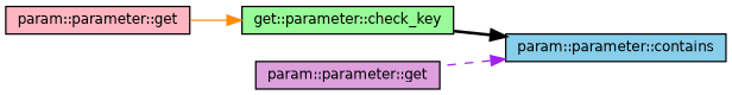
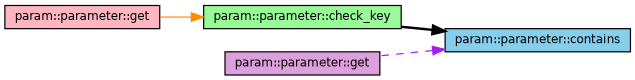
  digraph {
    rankdir=RL
    node [color=black fontname=Helvetica fontsize=10 shape=record style=filled]
    edge [dir=back fontname=Helvetica fontsize=10 labelfontname=Helvetica labelfontsize=10]
    n1 [fillcolor=skyblue fontcolor=black height=0.2 label="param::parameter::contains" width=0.4]
-   n2 [fillcolor=palegreen height=0.2 label="get::parameter::check_key" width=0.4]
+   n2 [fillcolor=palegreen height=0.2 label="param::parameter::check_key" width=0.4]
    n3 [fillcolor=plum height=0.2 label="param::parameter::get" width=0.4]
    n4 [fillcolor=lightpink height=0.2 label="param::parameter::get" width=0.4]
    n1 -> n2 [color=black style=bold]
    n1 -> n3 [color=purple style=dashed]
    n2 -> n4 [color=darkorange style=solid]
  }
